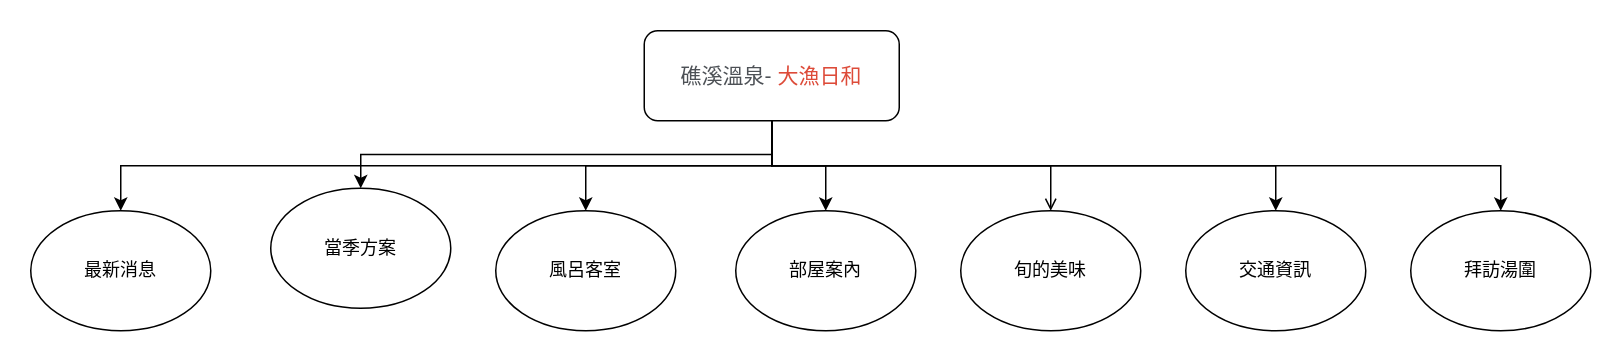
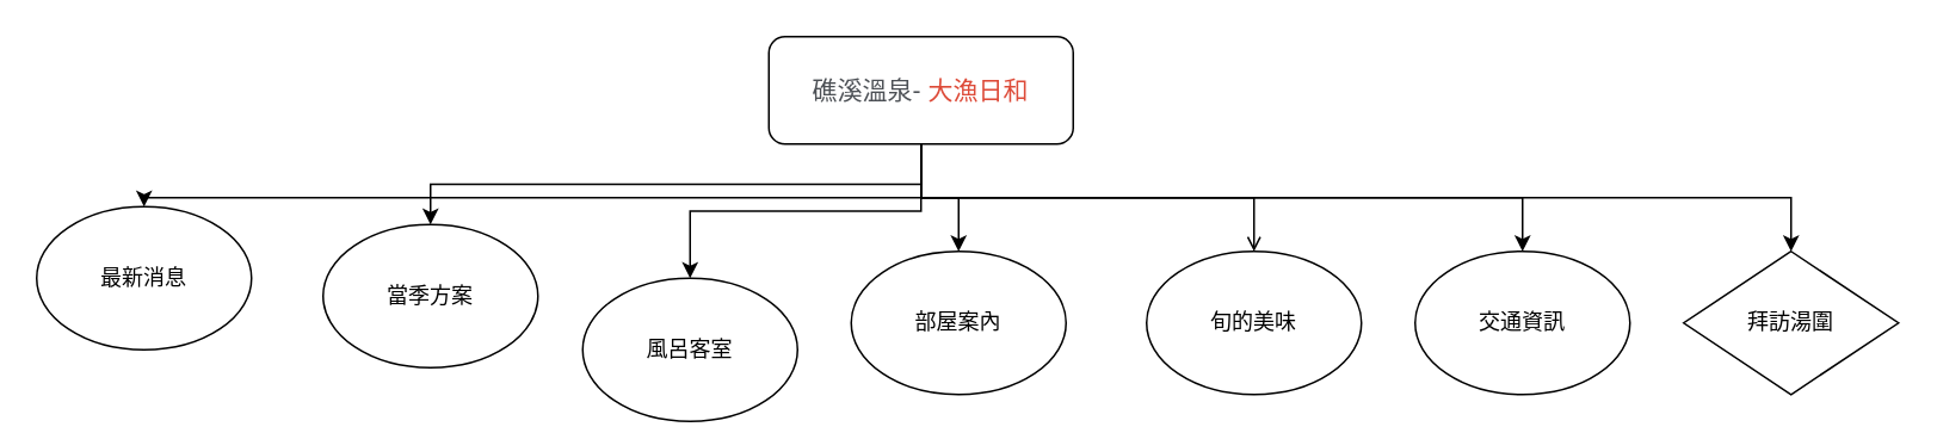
  <mxCell id="0" />
  <mxCell id="1" parent="0" />
  <mxCell id="2" style="edgeStyle=orthogonalEdgeStyle;rounded=0;orthogonalLoop=1;jettySize=auto;html=1;entryX=0.5;entryY=0;entryDx=0;entryDy=0;" edge="1" parent="1" source="9" target="10"><mxGeometry relative="1" as="geometry"><Array as="points"><mxPoint x="514" y="110" /><mxPoint x="80" y="110" /></Array></mxGeometry></mxCell>
  <mxCell id="3" style="edgeStyle=orthogonalEdgeStyle;rounded=0;orthogonalLoop=1;jettySize=auto;html=1;exitX=0.5;exitY=1;exitDx=0;exitDy=0;entryX=0.5;entryY=0;entryDx=0;entryDy=0;" edge="1" parent="1" source="9" target="11"><mxGeometry relative="1" as="geometry" /></mxCell>
  <mxCell id="4" style="edgeStyle=orthogonalEdgeStyle;rounded=0;orthogonalLoop=1;jettySize=auto;html=1;exitX=0.5;exitY=1;exitDx=0;exitDy=0;entryX=0.5;entryY=0;entryDx=0;entryDy=0;" edge="1" parent="1" source="9" target="12"><mxGeometry relative="1" as="geometry" /></mxCell>
  <mxCell id="5" style="edgeStyle=orthogonalEdgeStyle;rounded=0;orthogonalLoop=1;jettySize=auto;html=1;entryX=0.5;entryY=0;entryDx=0;entryDy=0;" edge="1" parent="1" source="9" target="13"><mxGeometry relative="1" as="geometry" /></mxCell>
  <mxCell id="6" style="edgeStyle=orthogonalEdgeStyle;rounded=0;orthogonalLoop=1;jettySize=auto;html=1;entryX=0.5;entryY=0;entryDx=0;entryDy=0;endArrow=open;" edge="1" parent="1" source="9" target="14"><mxGeometry relative="1" as="geometry"><Array as="points"><mxPoint x="514" y="110" /><mxPoint x="700" y="110" /></Array></mxGeometry></mxCell>
  <mxCell id="7" style="edgeStyle=orthogonalEdgeStyle;rounded=0;orthogonalLoop=1;jettySize=auto;html=1;entryX=0.5;entryY=0;entryDx=0;entryDy=0;" edge="1" parent="1" source="9" target="15"><mxGeometry relative="1" as="geometry"><Array as="points"><mxPoint x="514" y="110" /><mxPoint x="850" y="110" /></Array></mxGeometry></mxCell>
  <mxCell id="8" style="edgeStyle=orthogonalEdgeStyle;rounded=0;orthogonalLoop=1;jettySize=auto;html=1;exitX=0.5;exitY=1;exitDx=0;exitDy=0;entryX=0.5;entryY=0;entryDx=0;entryDy=0;" edge="1" parent="1" source="9" target="16"><mxGeometry relative="1" as="geometry" /></mxCell>
  <mxCell id="9" value="&lt;span style=&quot;color: rgb(77 , 81 , 86) ; font-family: &amp;#34;arial&amp;#34; , sans-serif ; font-size: 14px ; text-align: left ; background-color: rgb(255 , 255 , 255)&quot;&gt;礁溪溫泉-&amp;nbsp;&lt;/span&gt;&lt;span style=&quot;color: rgb(221 , 75 , 57) ; font-family: &amp;#34;arial&amp;#34; , sans-serif ; font-size: 14px ; text-align: left ; background-color: rgb(255 , 255 , 255)&quot;&gt;大漁日和&lt;/span&gt;" style="rounded=1;whiteSpace=wrap;html=1;" vertex="1" parent="1"><mxGeometry x="429" y="20" width="170" height="60" as="geometry" /></mxCell>
- <mxCell id="10" value="最新消息" style="ellipse;whiteSpace=wrap;html=1;" vertex="1" parent="1"><mxGeometry x="20" y="140" width="120" height="80" as="geometry" /></mxCell>
+ <mxCell id="10" value="最新消息" style="ellipse;whiteSpace=wrap;html=1;" vertex="1" parent="1"><mxGeometry x="20" y="115" width="120" height="80" as="geometry" /></mxCell>
  <mxCell id="11" value="當季方案" style="ellipse;whiteSpace=wrap;html=1;" vertex="1" parent="1"><mxGeometry x="180" y="125" width="120" height="80" as="geometry" /></mxCell>
- <mxCell id="12" value="風呂客室" style="ellipse;whiteSpace=wrap;html=1;" vertex="1" parent="1"><mxGeometry x="330" y="140" width="120" height="80" as="geometry" /></mxCell>
- <mxCell id="13" value="部屋案內" style="ellipse;whiteSpace=wrap;html=1;" vertex="1" parent="1"><mxGeometry x="490" y="140" width="120" height="80" as="geometry" /></mxCell>
+ <mxCell id="12" value="風呂客室" style="ellipse;whiteSpace=wrap;html=1;" vertex="1" parent="1"><mxGeometry x="325" y="155" width="120" height="80" as="geometry" /></mxCell>
+ <mxCell id="13" value="部屋案內" style="ellipse;whiteSpace=wrap;html=1;" vertex="1" parent="1"><mxGeometry x="475" y="140" width="120" height="80" as="geometry" /></mxCell>
  <mxCell id="14" value="旬的美味" style="ellipse;whiteSpace=wrap;html=1;" vertex="1" parent="1"><mxGeometry x="640" y="140" width="120" height="80" as="geometry" /></mxCell>
  <mxCell id="15" value="交通資訊&lt;span style=&quot;color: rgba(0 , 0 , 0 , 0) ; font-family: monospace ; font-size: 0px&quot;&gt;%3CmxGraphModel%3E%3Croot%3E%3CmxCell%20id%3D%220%22%2F%3E%3CmxCell%20id%3D%221%22%20parent%3D%220%22%2F%3E%3CmxCell%20id%3D%222%22%20value%3D%22%E6%9C%80%E6%96%B0%E6%B6%88%E6%81%AF%22%20style%3D%22ellipse%3BwhiteSpace%3Dwrap%3Bhtml%3D1%3B%22%20vertex%3D%221%22%20parent%3D%221%22%3E%3CmxGeometry%20x%3D%22230%22%20y%3D%22200%22%20width%3D%22120%22%20height%3D%2280%22%20as%3D%22geometry%22%2F%3E%3C%2FmxCell%3E%3C%2Froot%3E%3C%2FmxGraphModel%3E&lt;/span&gt;" style="ellipse;whiteSpace=wrap;html=1;" vertex="1" parent="1"><mxGeometry x="790" y="140" width="120" height="80" as="geometry" /></mxCell>
- <mxCell id="16" value="拜訪湯圍" style="ellipse;whiteSpace=wrap;html=1;" vertex="1" parent="1"><mxGeometry x="940" y="140" width="120" height="80" as="geometry" /></mxCell>
+ <mxCell id="16" value="拜訪湯圍" style="rhombus;whiteSpace=wrap;html=1;" vertex="1" parent="1"><mxGeometry x="940" y="140" width="120" height="80" as="geometry" /></mxCell>
